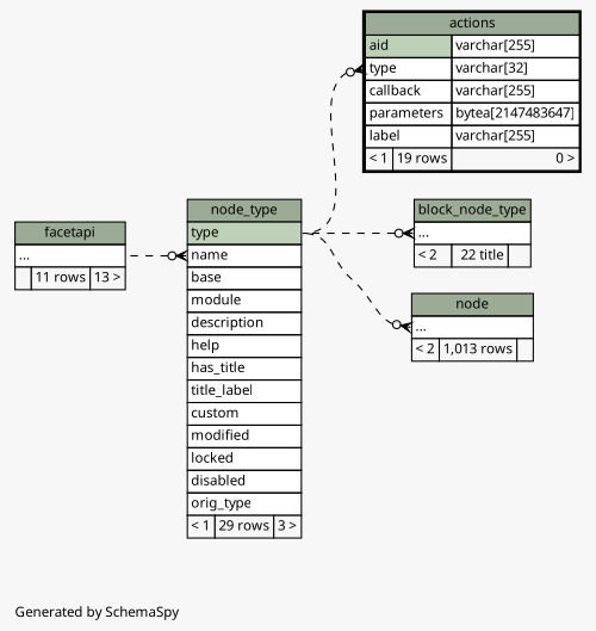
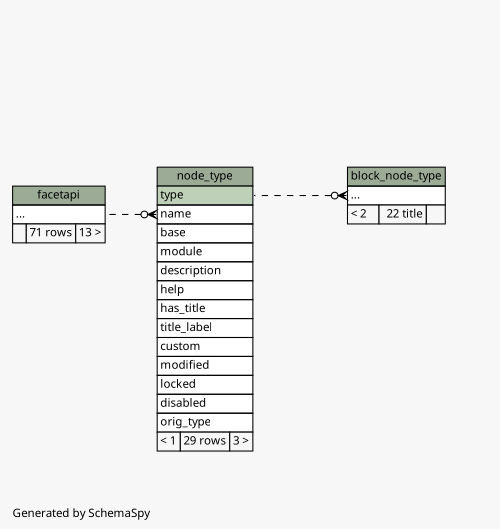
  digraph {
    bgcolor="#f7f7f7"
    fontname="Noto Sans"
    fontsize=11
    label="\nGenerated by SchemaSpy"
    labeljust=l
    nodesep=0.18
    rankdir=RL
    ranksep=0.46
    node [fontname="Noto Sans" fontsize=11 shape=plaintext]
    edge [arrowhead=none arrowsize=0.8 arrowtail=crowodot dir=back fontname="Noto Sans" headport="type:e" style=dashed tailport="elipses:w"]
-   n1 [label=<     <TABLE BORDER="2" CELLBORDER="1" CELLSPACING="0" BGCOLOR="#ffffff">       <TR><TD COLSPAN="3" BGCOLOR="#9bab96" ALIGN="CENTER">actions</TD></TR>       <TR><TD PORT="aid" COLSPAN="2" BGCOLOR="#bed1b8" ALIGN="LEFT">aid</TD><TD PORT="aid.type" ALIGN="LEFT">varchar[255]</TD></TR>       <TR><TD PORT="type" COLSPAN="2" ALIGN="LEFT">type</TD><TD PORT="type.type" ALIGN="LEFT">varchar[32]</TD></TR>       <TR><TD PORT="callback" COLSPAN="2" ALIGN="LEFT">callback</TD><TD PORT="callback.type" ALIGN="LEFT">varchar[255]</TD></TR>       <TR><TD PORT="parameters" COLSPAN="2" ALIGN="LEFT">parameters</TD><TD PORT="parameters.type" ALIGN="LEFT">bytea[2147483647]</TD></TR>       <TR><TD PORT="label" COLSPAN="2" ALIGN="LEFT">label</TD><TD PORT="label.type" ALIGN="LEFT">varchar[255]</TD></TR>       <TR><TD ALIGN="LEFT" BGCOLOR="#f7f7f7">&lt; 1</TD><TD ALIGN="RIGHT" BGCOLOR="#f7f7f7">19 rows</TD><TD ALIGN="RIGHT" BGCOLOR="#f7f7f7">0 &gt;</TD></TR>     </TABLE>>]
    n2 [label=<     <TABLE BORDER="0" CELLBORDER="1" CELLSPACING="0" BGCOLOR="#ffffff">       <TR><TD COLSPAN="3" BGCOLOR="#9bab96" ALIGN="CENTER">node_type</TD></TR>       <TR><TD PORT="type" COLSPAN="3" BGCOLOR="#bed1b8" ALIGN="LEFT">type</TD></TR>       <TR><TD PORT="name" COLSPAN="3" ALIGN="LEFT">name</TD></TR>       <TR><TD PORT="base" COLSPAN="3" ALIGN="LEFT">base</TD></TR>       <TR><TD PORT="module" COLSPAN="3" ALIGN="LEFT">module</TD></TR>       <TR><TD PORT="description" COLSPAN="3" ALIGN="LEFT">description</TD></TR>       <TR><TD PORT="help" COLSPAN="3" ALIGN="LEFT">help</TD></TR>       <TR><TD PORT="has_title" COLSPAN="3" ALIGN="LEFT">has_title</TD></TR>       <TR><TD PORT="title_label" COLSPAN="3" ALIGN="LEFT">title_label</TD></TR>       <TR><TD PORT="custom" COLSPAN="3" ALIGN="LEFT">custom</TD></TR>       <TR><TD PORT="modified" COLSPAN="3" ALIGN="LEFT">modified</TD></TR>       <TR><TD PORT="locked" COLSPAN="3" ALIGN="LEFT">locked</TD></TR>       <TR><TD PORT="disabled" COLSPAN="3" ALIGN="LEFT">disabled</TD></TR>       <TR><TD PORT="orig_type" COLSPAN="3" ALIGN="LEFT">orig_type</TD></TR>       <TR><TD ALIGN="LEFT" BGCOLOR="#f7f7f7">&lt; 1</TD><TD ALIGN="RIGHT" BGCOLOR="#f7f7f7">29 rows</TD><TD ALIGN="RIGHT" BGCOLOR="#f7f7f7">3 &gt;</TD></TR>     </TABLE>>]
-   n3 [label=<     <TABLE BORDER="0" CELLBORDER="1" CELLSPACING="0" BGCOLOR="#ffffff">       <TR><TD COLSPAN="3" BGCOLOR="#9bab96" ALIGN="CENTER">facetapi</TD></TR>       <TR><TD PORT="elipses" COLSPAN="3" ALIGN="LEFT">...</TD></TR>       <TR><TD ALIGN="LEFT" BGCOLOR="#f7f7f7">  </TD><TD ALIGN="RIGHT" BGCOLOR="#f7f7f7">11 rows</TD><TD ALIGN="RIGHT" BGCOLOR="#f7f7f7">13 &gt;</TD></TR>     </TABLE>>]
+   n3 [label=<     <TABLE BORDER="0" CELLBORDER="1" CELLSPACING="0" BGCOLOR="#ffffff">       <TR><TD COLSPAN="3" BGCOLOR="#9bab96" ALIGN="CENTER">facetapi</TD></TR>       <TR><TD PORT="elipses" COLSPAN="3" ALIGN="LEFT">...</TD></TR>       <TR><TD ALIGN="LEFT" BGCOLOR="#f7f7f7">  </TD><TD ALIGN="RIGHT" BGCOLOR="#f7f7f7">71 rows</TD><TD ALIGN="RIGHT" BGCOLOR="#f7f7f7">13 &gt;</TD></TR>     </TABLE>>]
    n4 [label=<     <TABLE BORDER="0" CELLBORDER="1" CELLSPACING="0" BGCOLOR="#ffffff">       <TR><TD COLSPAN="3" BGCOLOR="#9bab96" ALIGN="CENTER">block_node_type</TD></TR>       <TR><TD PORT="elipses" COLSPAN="3" ALIGN="LEFT">...</TD></TR>       <TR><TD ALIGN="LEFT" BGCOLOR="#f7f7f7">&lt; 2</TD><TD ALIGN="RIGHT" BGCOLOR="#f7f7f7">22 title</TD><TD ALIGN="RIGHT" BGCOLOR="#f7f7f7">  </TD></TR>     </TABLE>>]
-   n5 [label=<     <TABLE BORDER="0" CELLBORDER="1" CELLSPACING="0" BGCOLOR="#ffffff">       <TR><TD COLSPAN="3" BGCOLOR="#9bab96" ALIGN="CENTER">node</TD></TR>       <TR><TD PORT="elipses" COLSPAN="3" ALIGN="LEFT">...</TD></TR>       <TR><TD ALIGN="LEFT" BGCOLOR="#f7f7f7">&lt; 2</TD><TD ALIGN="RIGHT" BGCOLOR="#f7f7f7">1,013 rows</TD><TD ALIGN="RIGHT" BGCOLOR="#f7f7f7">  </TD></TR>     </TABLE>>]
-   n1 -> n2 [tailport="type:w"]
    n2 -> n3 [headport="elipses:e" tailport="name:w"]
    n4 -> n2
-   n5 -> n2
  }
